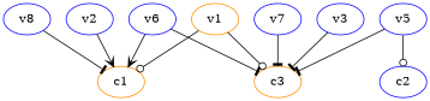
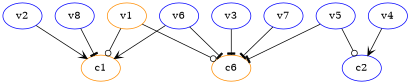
  strict digraph {
    node [color=blue]
    edge [arrowhead=tee weight=1]
    v1 [color=darkorange]
    c1 [color=darkorange]
-   c3 [color=darkorange]
+   c3 [color=darkorange label=c6]
    v2
    v3
+   v4
    c2
    v5
    v6
    v7
    v8
    v1 -> c1 [arrowhead=odot]
    v1 -> c3 [arrowhead=odot]
    v2 -> c1 [arrowhead=vee]
    v3 -> c3
+   v4 -> c2 [arrowhead=vee]
    v5 -> c3
    v5 -> c2 [arrowhead=odot]
    v6 -> c1 [arrowhead=vee]
    v6 -> c3
    v7 -> c3
    v8 -> c1
  }
